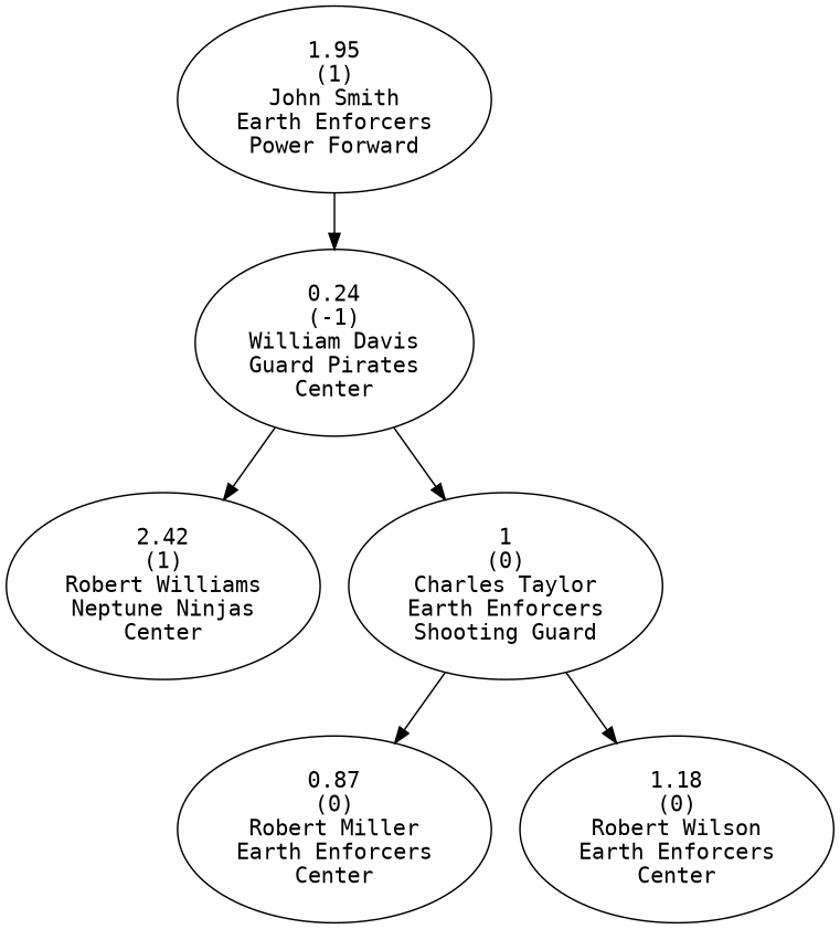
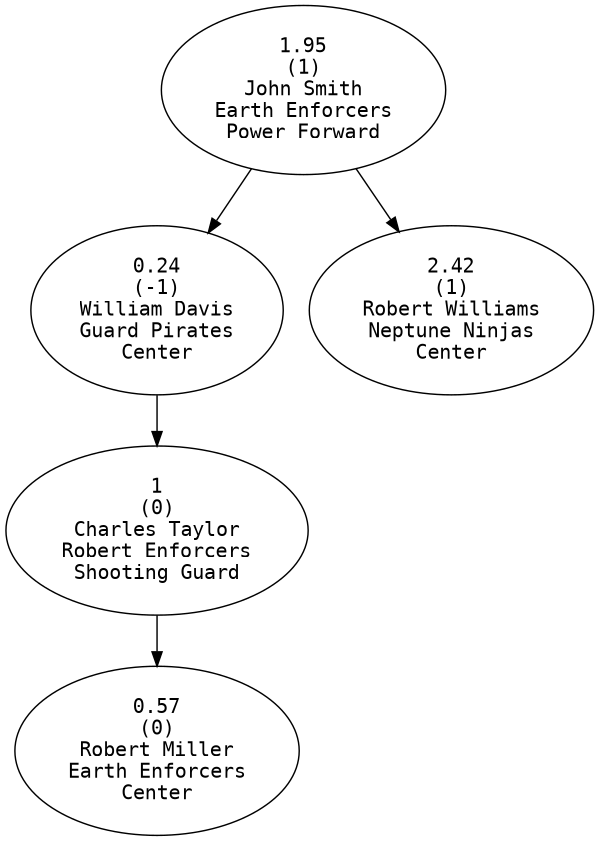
  digraph {
    fontname="DejaVu Sans Mono"
    node [fontname="DejaVu Sans Mono"]
    edge [fontname="DejaVu Sans Mono"]
    n1 [label="1.95\n(1)\nJohn Smith\nEarth Enforcers\nPower Forward"]
    n2 [label="0.24\n(-1)\nWilliam Davis\nGuard Pirates\nCenter"]
    n3 [label="2.42\n(1)\nRobert Williams\nNeptune Ninjas\nCenter"]
-   n4 [label="1\n(0)\nCharles Taylor\nEarth Enforcers\nShooting Guard"]
-   n5 [label="0.87\n(0)\nRobert Miller\nEarth Enforcers\nCenter"]
-   n6 [label="1.18\n(0)\nRobert Wilson\nEarth Enforcers\nCenter"]
+   n4 [label="1\n(0)\nCharles Taylor\nRobert Enforcers\nShooting Guard"]
+   n5 [label="0.57\n(0)\nRobert Miller\nEarth Enforcers\nCenter"]
    n1 -> n2
-   n2 -> n3
+   n1 -> n3
    n2 -> n4
    n4 -> n5
-   n4 -> n6
  }
